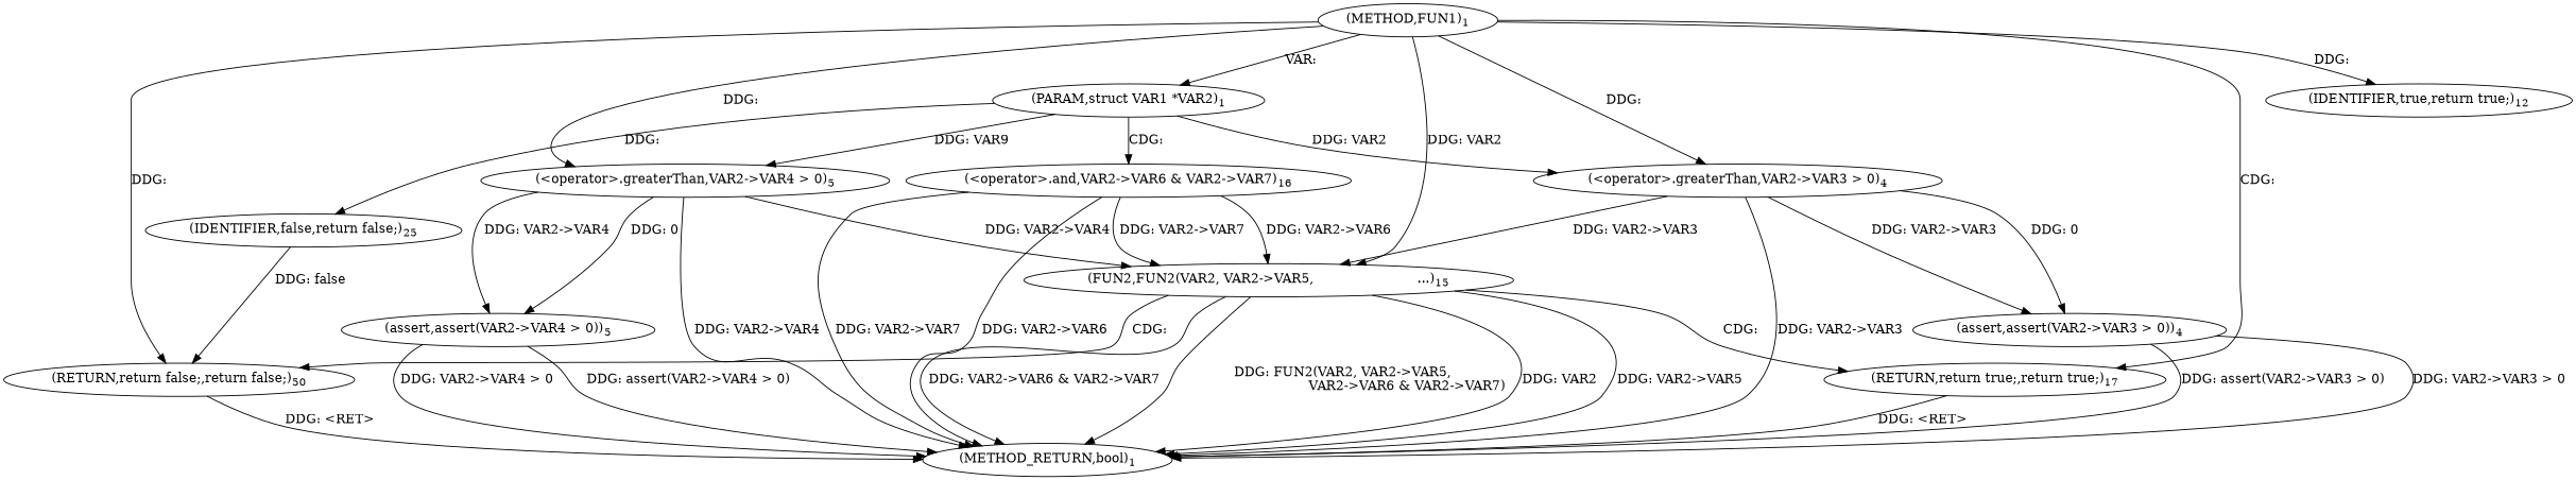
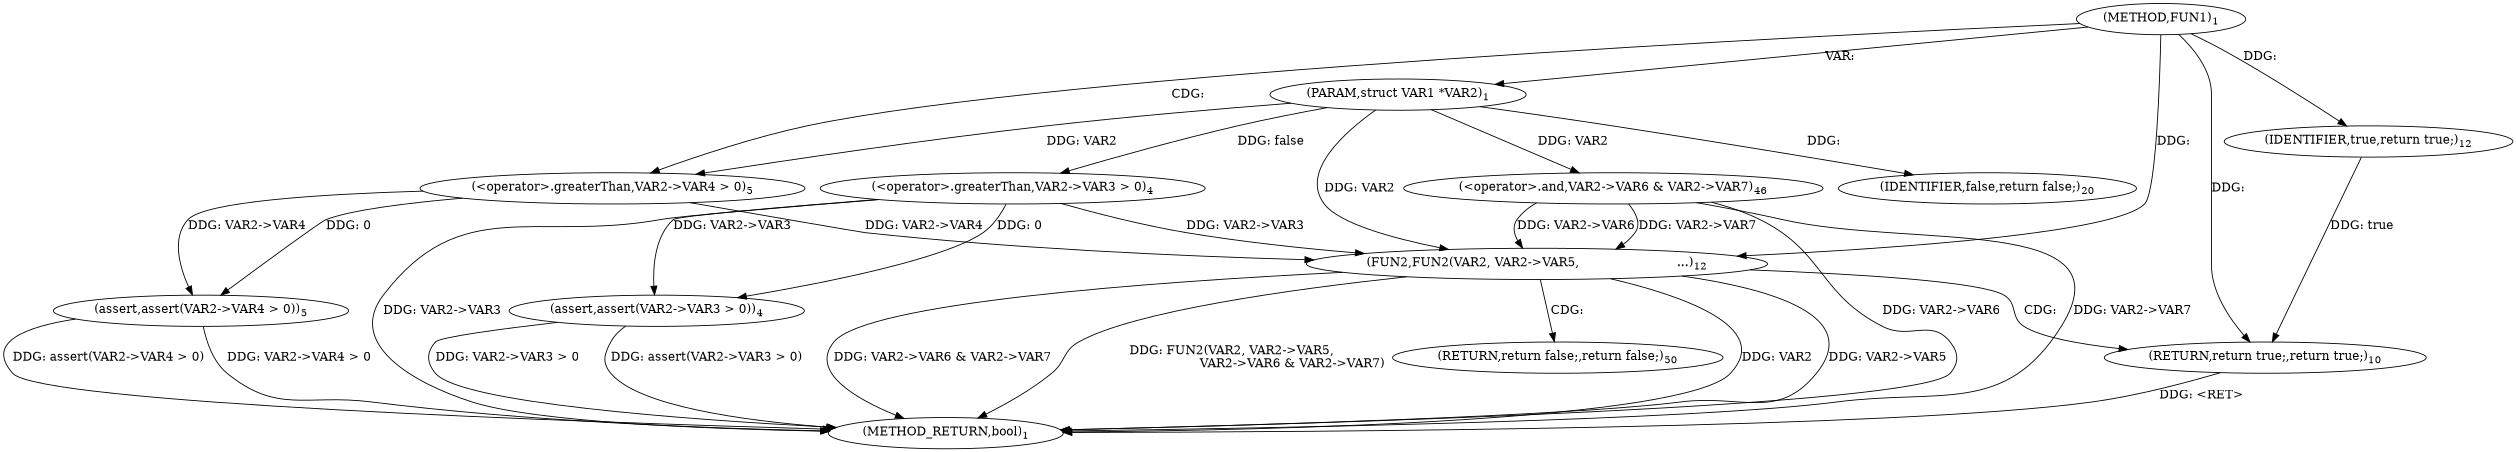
  digraph {
    n1 [label=<(METHOD,FUN1)<SUB>1</SUB>>]
    n2 [label=<(PARAM,struct VAR1 *VAR2)<SUB>1</SUB>>]
    n3 [label=<(RETURN,return false;,return false;)<SUB>50</SUB>>]
-   n4 [label=<(FUN2,FUN2(VAR2, VAR2-&gt;VAR5,                         ...)<SUB>15</SUB>>]
+   n4 [label=<(FUN2,FUN2(VAR2, VAR2-&gt;VAR5,                         ...)<SUB>12</SUB>>]
    n5 [label=<(&lt;operator&gt;.greaterThan,VAR2-&gt;VAR3 &gt; 0)<SUB>4</SUB>>]
    n6 [label=<(&lt;operator&gt;.greaterThan,VAR2-&gt;VAR4 &gt; 0)<SUB>5</SUB>>]
-   n7 [label=<(RETURN,return true;,return true;)<SUB>17</SUB>>]
+   n7 [label=<(RETURN,return true;,return true;)<SUB>10</SUB>>]
    n8 [label=<(IDENTIFIER,true,return true;)<SUB>12</SUB>>]
-   n9 [label=<(IDENTIFIER,false,return false;)<SUB>25</SUB>>]
-   n10 [label=<(&lt;operator&gt;.and,VAR2-&gt;VAR6 &amp; VAR2-&gt;VAR7)<SUB>16</SUB>>]
+   n9 [label=<(IDENTIFIER,false,return false;)<SUB>20</SUB>>]
+   n10 [label=<(&lt;operator&gt;.and,VAR2-&gt;VAR6 &amp; VAR2-&gt;VAR7)<SUB>46</SUB>>]
    n11 [label=<(METHOD_RETURN,bool)<SUB>1</SUB>>]
    n12 [label=<(assert,assert(VAR2-&gt;VAR3 &gt; 0))<SUB>4</SUB>>]
    n13 [label=<(assert,assert(VAR2-&gt;VAR4 &gt; 0))<SUB>5</SUB>>]
    n1 -> n2 [label="VAR: "]
-   n1 -> n3 [label="DDG: "]
-   n1 -> n4 [label="DDG: VAR2"]
-   n1 -> n5 [label="DDG: "]
-   n1 -> n6 [label="DDG: "]
-   n1 -> n7 [label="CDG: "]
+   n1 -> n4 [label="DDG: "]
+   n1 -> n6 [label="CDG: "]
+   n1 -> n7 [label="DDG: "]
    n1 -> n8 [label="DDG: "]
-   n2 -> n5 [label="DDG: VAR2"]
-   n2 -> n6 [label="DDG: VAR9"]
+   n2 -> n4 [label="DDG: VAR2"]
+   n2 -> n5 [label="DDG: false"]
+   n2 -> n6 [label="DDG: VAR2"]
    n2 -> n9 [label="DDG: "]
-   n2 -> n10 [label="CDG: "]
-   n3 -> n11 [label="DDG: &lt;RET&gt;"]
+   n2 -> n10 [label="DDG: VAR2"]
    n4 -> n3 [label="CDG: "]
    n4 -> n7 [label="CDG: "]
    n4 -> n11 [label="DDG: VAR2"]
    n4 -> n11 [label="DDG: VAR2-&gt;VAR5"]
    n4 -> n11 [label="DDG: VAR2-&gt;VAR6 &amp; VAR2-&gt;VAR7"]
    n4 -> n11 [label="DDG: FUN2(VAR2, VAR2-&gt;VAR5,\n                               VAR2-&gt;VAR6 &amp; VAR2-&gt;VAR7)"]
    n5 -> n4 [label="DDG: VAR2-&gt;VAR3"]
    n5 -> n11 [label="DDG: VAR2-&gt;VAR3"]
    n5 -> n12 [label="DDG: VAR2-&gt;VAR3"]
    n5 -> n12 [label="DDG: 0"]
    n6 -> n4 [label="DDG: VAR2-&gt;VAR4"]
-   n6 -> n11 [label="DDG: VAR2-&gt;VAR4"]
    n6 -> n13 [label="DDG: VAR2-&gt;VAR4"]
    n6 -> n13 [label="DDG: 0"]
    n7 -> n11 [label="DDG: &lt;RET&gt;"]
-   n9 -> n3 [label="DDG: false"]
+   n8 -> n7 [label="DDG: true"]
    n10 -> n4 [label="DDG: VAR2-&gt;VAR6"]
    n10 -> n4 [label="DDG: VAR2-&gt;VAR7"]
    n10 -> n11 [label="DDG: VAR2-&gt;VAR6"]
    n10 -> n11 [label="DDG: VAR2-&gt;VAR7"]
    n12 -> n11 [label="DDG: VAR2-&gt;VAR3 &gt; 0"]
    n12 -> n11 [label="DDG: assert(VAR2-&gt;VAR3 &gt; 0)"]
    n13 -> n11 [label="DDG: VAR2-&gt;VAR4 &gt; 0"]
    n13 -> n11 [label="DDG: assert(VAR2-&gt;VAR4 &gt; 0)"]
  }
